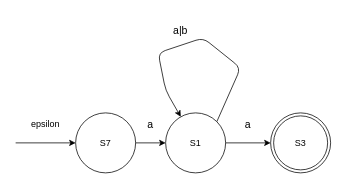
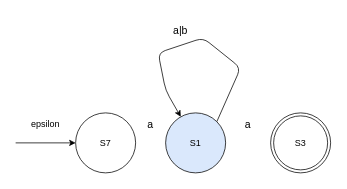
  <mxCell id="0" />
  <mxCell id="1" parent="0" />
- <mxCell id="2" style="edgeStyle=none;html=1;exitX=1;exitY=0.5;exitDx=0;exitDy=0;" edge="1" parent="1" source="3" target="8"><mxGeometry relative="1" as="geometry"><mxPoint x="260" y="190" as="targetPoint" /></mxGeometry></mxCell>
  <mxCell id="3" value="S7" style="ellipse;whiteSpace=wrap;html=1;aspect=fixed;" vertex="1" parent="1"><mxGeometry x="100" y="150" width="80" height="80" as="geometry" /></mxCell>
  <mxCell id="4" value="" style="endArrow=classic;html=1;entryX=0;entryY=0.5;entryDx=0;entryDy=0;" edge="1" parent="1" target="3"><mxGeometry width="50" height="50" relative="1" as="geometry"><mxPoint x="20" y="190" as="sourcePoint" /><mxPoint x="250" y="200" as="targetPoint" /></mxGeometry></mxCell>
  <mxCell id="5" value="epsilon" style="text;html=1;strokeColor=none;fillColor=none;align=center;verticalAlign=middle;whiteSpace=wrap;rounded=0;" vertex="1" parent="1"><mxGeometry x="30" y="150" width="60" height="30" as="geometry" /></mxCell>
- <mxCell id="6" style="edgeStyle=none;html=1;" edge="1" parent="1" source="8" target="9"><mxGeometry relative="1" as="geometry"><mxPoint x="400" y="190" as="targetPoint" /></mxGeometry></mxCell>
  <mxCell id="7" style="edgeStyle=none;html=1;exitX=1;exitY=0;exitDx=0;exitDy=0;" edge="1" parent="1" source="8" target="8"><mxGeometry relative="1" as="geometry"><mxPoint x="288" y="40" as="targetPoint" /><Array as="points"><mxPoint x="320" y="90" /><mxPoint x="270" y="50" /><mxPoint x="210" y="70" /><mxPoint x="220" y="120" /></Array></mxGeometry></mxCell>
- <mxCell id="8" value="S1" style="ellipse;whiteSpace=wrap;html=1;aspect=fixed;" vertex="1" parent="1"><mxGeometry x="220" y="150" width="80" height="80" as="geometry" /></mxCell>
+ <mxCell id="8" value="S1" style="ellipse;whiteSpace=wrap;html=1;aspect=fixed;fillColor=#dae8fc;" vertex="1" parent="1"><mxGeometry x="220" y="150" width="80" height="80" as="geometry" /></mxCell>
  <mxCell id="9" value="S3" style="ellipse;shape=doubleEllipse;whiteSpace=wrap;html=1;aspect=fixed;" vertex="1" parent="1"><mxGeometry x="360" y="150" width="80" height="80" as="geometry" /></mxCell>
  <mxCell id="10" value="&lt;font style=&quot;font-size: 14px;&quot;&gt;a|b&lt;/font&gt;" style="text;html=1;strokeColor=none;fillColor=none;align=center;verticalAlign=middle;whiteSpace=wrap;rounded=0;" vertex="1" parent="1"><mxGeometry x="205" y="20" width="70" height="40" as="geometry" /></mxCell>
  <mxCell id="11" value="a" style="text;html=1;strokeColor=none;fillColor=none;align=center;verticalAlign=middle;whiteSpace=wrap;rounded=0;fontSize=14;" vertex="1" parent="1"><mxGeometry x="170" y="150" width="60" height="30" as="geometry" /></mxCell>
  <mxCell id="12" value="a" style="text;html=1;strokeColor=none;fillColor=none;align=center;verticalAlign=middle;whiteSpace=wrap;rounded=0;fontSize=14;" vertex="1" parent="1"><mxGeometry x="300" y="150" width="60" height="30" as="geometry" /></mxCell>
